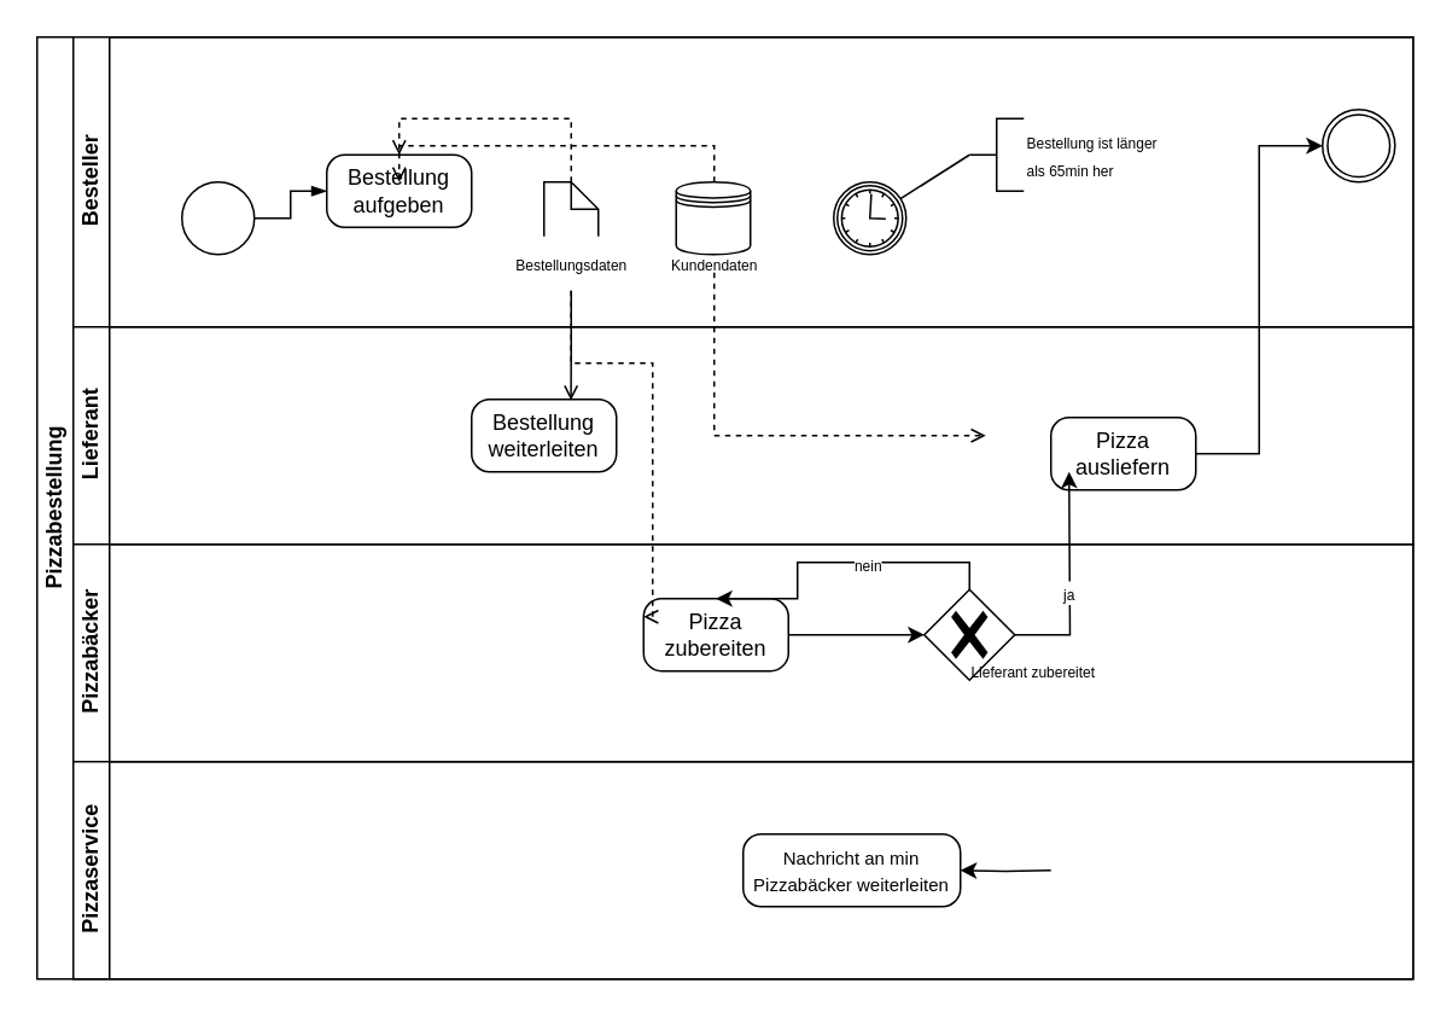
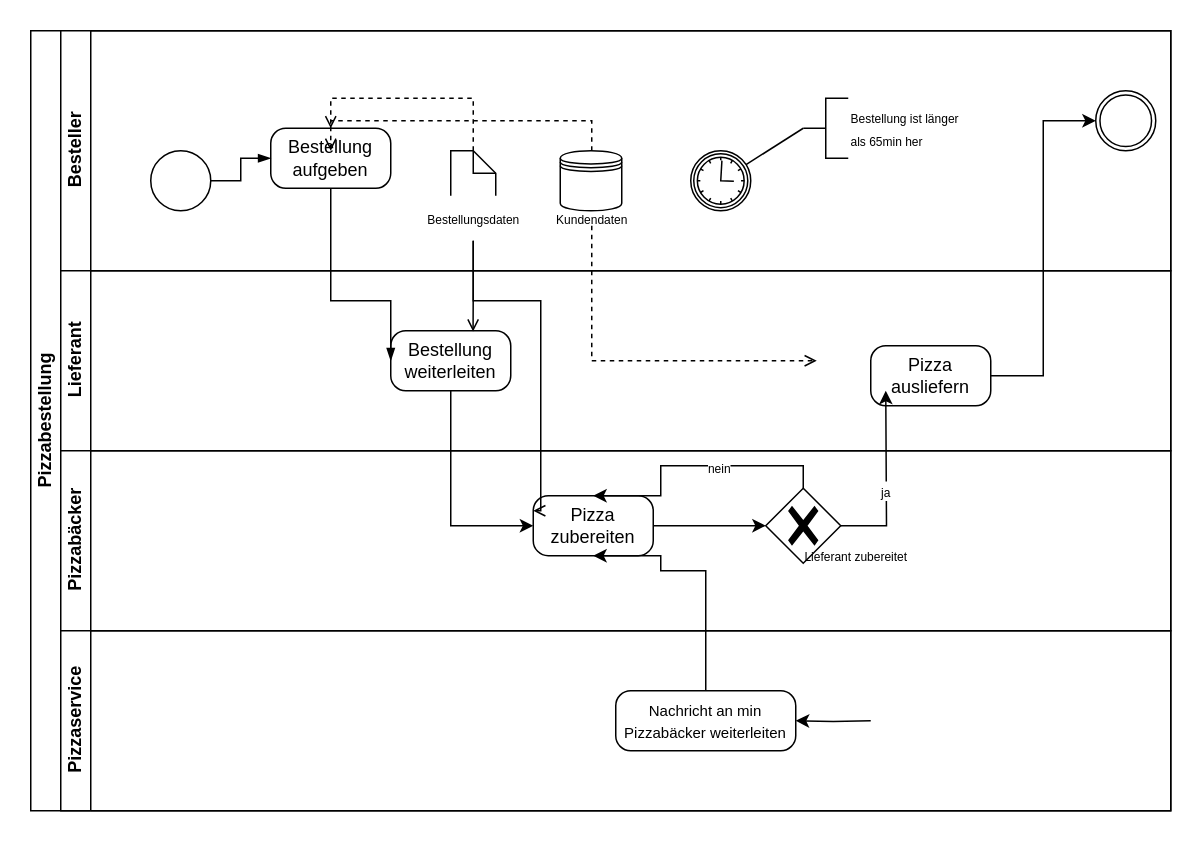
  <mxCell id="0" />
  <mxCell id="1" parent="0" />
  <mxCell id="2" value="Pizzabestellung" style="swimlane;html=1;childLayout=stackLayout;resizeParent=1;resizeParentMax=0;horizontal=0;startSize=20;horizontalStack=0;whiteSpace=wrap;" parent="1" vertex="1"><mxGeometry x="20" y="20" width="760" height="520" as="geometry" /></mxCell>
  <mxCell id="3" value="Besteller" style="swimlane;html=1;startSize=20;horizontal=0;" parent="2" vertex="1"><mxGeometry x="20" width="740" height="160" as="geometry" /></mxCell>
  <mxCell id="4" value="" style="points=[[0.145,0.145,0],[0.5,0,0],[0.855,0.145,0],[1,0.5,0],[0.855,0.855,0],[0.5,1,0],[0.145,0.855,0],[0,0.5,0]];shape=mxgraph.bpmn.event;html=1;verticalLabelPosition=bottom;labelBackgroundColor=#ffffff;verticalAlign=top;align=center;perimeter=ellipsePerimeter;outlineConnect=0;aspect=fixed;outline=standard;symbol=general;" parent="3" vertex="1"><mxGeometry x="60" y="80" width="40" height="40" as="geometry" /></mxCell>
  <mxCell id="5" value="Bestellung aufgeben" style="points=[[0.25,0,0],[0.5,0,0],[0.75,0,0],[1,0.25,0],[1,0.5,0],[1,0.75,0],[0.75,1,0],[0.5,1,0],[0.25,1,0],[0,0.75,0],[0,0.5,0],[0,0.25,0]];shape=mxgraph.bpmn.task;whiteSpace=wrap;rectStyle=rounded;size=10;html=1;container=1;expand=0;collapsible=0;taskMarker=abstract;" parent="3" vertex="1"><mxGeometry x="140" y="65" width="80" height="40" as="geometry" /></mxCell>
  <mxCell id="6" value="" style="shape=mxgraph.bpmn.data;labelPosition=center;verticalLabelPosition=bottom;align=center;verticalAlign=top;size=15;html=1;" parent="3" vertex="1"><mxGeometry x="260" y="80" width="30" height="40" as="geometry" /></mxCell>
  <mxCell id="7" style="edgeStyle=orthogonalEdgeStyle;rounded=0;orthogonalLoop=1;jettySize=auto;html=1;entryX=0.5;entryY=0;entryDx=0;entryDy=0;entryPerimeter=0;exitX=0;exitY=0;exitDx=15;exitDy=0;exitPerimeter=0;dashed=1;endArrow=open;endFill=0;" parent="3" source="6" target="5" edge="1"><mxGeometry relative="1" as="geometry" /></mxCell>
  <mxCell id="8" style="edgeStyle=orthogonalEdgeStyle;rounded=0;orthogonalLoop=1;jettySize=auto;html=1;entryX=0;entryY=0.5;entryDx=0;entryDy=0;entryPerimeter=0;endArrow=blockThin;endFill=1;" parent="3" source="4" target="5" edge="1"><mxGeometry relative="1" as="geometry" /></mxCell>
  <mxCell id="9" value="&lt;font style=&quot;font-size: 8px;&quot;&gt;Bestellungsdaten&lt;/font&gt;" style="text;html=1;align=center;verticalAlign=middle;resizable=0;points=[];autosize=1;strokeColor=none;fillColor=default;" parent="3" vertex="1"><mxGeometry x="235" y="110" width="80" height="30" as="geometry" /></mxCell>
  <mxCell id="10" style="edgeStyle=orthogonalEdgeStyle;rounded=0;orthogonalLoop=1;jettySize=auto;html=1;dashed=1;endArrow=open;endFill=0;" parent="3" edge="1"><mxGeometry relative="1" as="geometry"><mxPoint x="180" y="80" as="targetPoint" /><Array as="points"><mxPoint x="354" y="60" /><mxPoint x="180" y="60" /></Array><mxPoint x="354" y="80" as="sourcePoint" /></mxGeometry></mxCell>
  <mxCell id="11" value="&lt;font style=&quot;font-size: 8px;&quot;&gt;Kundendaten&lt;/font&gt;" style="text;html=1;align=center;verticalAlign=middle;resizable=0;points=[];autosize=1;strokeColor=none;fillColor=none;" parent="3" vertex="1"><mxGeometry x="319" y="110" width="70" height="30" as="geometry" /></mxCell>
  <mxCell id="12" value="" style="points=[[0.145,0.145,0],[0.5,0,0],[0.855,0.145,0],[1,0.5,0],[0.855,0.855,0],[0.5,1,0],[0.145,0.855,0],[0,0.5,0]];shape=mxgraph.bpmn.event;html=1;verticalLabelPosition=bottom;labelBackgroundColor=#ffffff;verticalAlign=top;align=center;perimeter=ellipsePerimeter;outlineConnect=0;aspect=fixed;outline=throwing;symbol=general;" parent="3" vertex="1"><mxGeometry x="690" y="40" width="40" height="40" as="geometry" /></mxCell>
  <mxCell id="13" value="" style="shape=datastore;html=1;labelPosition=center;verticalLabelPosition=bottom;align=center;verticalAlign=top;" vertex="1" parent="3"><mxGeometry x="333" y="80" width="41" height="40" as="geometry" /></mxCell>
  <mxCell id="14" style="edgeStyle=orthogonalEdgeStyle;rounded=0;orthogonalLoop=1;jettySize=auto;html=1;entryX=0;entryY=0.5;entryDx=0;entryDy=0;entryPerimeter=0;endArrow=open;endFill=0;dashed=1;" edge="1" parent="3"><mxGeometry relative="1" as="geometry"><mxPoint x="354" y="130" as="sourcePoint" /><mxPoint x="504" y="220" as="targetPoint" /><Array as="points"><mxPoint x="354" y="220" /></Array></mxGeometry></mxCell>
  <mxCell id="15" value="" style="points=[[0.145,0.145,0],[0.5,0,0],[0.855,0.145,0],[1,0.5,0],[0.855,0.855,0],[0.5,1,0],[0.145,0.855,0],[0,0.5,0]];shape=mxgraph.bpmn.event;html=1;verticalLabelPosition=bottom;labelBackgroundColor=#ffffff;verticalAlign=top;align=center;perimeter=ellipsePerimeter;outlineConnect=0;aspect=fixed;outline=boundInt;symbol=timer;" vertex="1" parent="3"><mxGeometry x="420" y="80" width="40" height="40" as="geometry" /></mxCell>
  <mxCell id="16" value="&lt;font style=&quot;font-size: 8px;&quot;&gt;Bestellung ist länger&lt;br&gt;als 65min her&lt;/font&gt;" style="html=1;shape=mxgraph.flowchart.annotation_2;align=left;labelPosition=right;" vertex="1" parent="3"><mxGeometry x="495" y="45" width="30" height="40" as="geometry" /></mxCell>
  <mxCell id="17" style="rounded=0;orthogonalLoop=1;jettySize=auto;html=1;entryX=0;entryY=0.5;entryDx=0;entryDy=0;entryPerimeter=0;endArrow=none;endFill=0;" edge="1" parent="3" source="15" target="16"><mxGeometry relative="1" as="geometry" /></mxCell>
  <mxCell id="18" value="Lieferant" style="swimlane;html=1;startSize=20;horizontal=0;" parent="2" vertex="1"><mxGeometry x="20" y="160" width="740" height="120" as="geometry" /></mxCell>
  <mxCell id="19" style="edgeStyle=orthogonalEdgeStyle;rounded=0;orthogonalLoop=1;jettySize=auto;html=1;exitX=0.75;exitY=1;exitDx=0;exitDy=0;exitPerimeter=0;" edge="1" parent="18" source="20"><mxGeometry relative="1" as="geometry"><mxPoint x="280" y="80.2" as="targetPoint" /></mxGeometry></mxCell>
  <mxCell id="20" value="Bestellung weiterleiten" style="points=[[0.25,0,0],[0.5,0,0],[0.75,0,0],[1,0.25,0],[1,0.5,0],[1,0.75,0],[0.75,1,0],[0.5,1,0],[0.25,1,0],[0,0.75,0],[0,0.5,0],[0,0.25,0]];shape=mxgraph.bpmn.task;whiteSpace=wrap;rectStyle=rounded;size=10;html=1;container=1;expand=0;collapsible=0;taskMarker=abstract;" parent="18" vertex="1"><mxGeometry x="220" y="40" width="80" height="40" as="geometry" /></mxCell>
  <mxCell id="21" value="Pizza ausliefern" style="points=[[0.25,0,0],[0.5,0,0],[0.75,0,0],[1,0.25,0],[1,0.5,0],[1,0.75,0],[0.75,1,0],[0.5,1,0],[0.25,1,0],[0,0.75,0],[0,0.5,0],[0,0.25,0]];shape=mxgraph.bpmn.task;whiteSpace=wrap;rectStyle=rounded;size=10;html=1;container=1;expand=0;collapsible=0;taskMarker=abstract;" parent="18" vertex="1"><mxGeometry x="540" y="50" width="80" height="40" as="geometry" /></mxCell>
  <mxCell id="22" value="Pizzabäcker" style="swimlane;html=1;startSize=20;horizontal=0;" parent="2" vertex="1"><mxGeometry x="20" y="280" width="740" height="120" as="geometry" /></mxCell>
  <mxCell id="23" style="edgeStyle=orthogonalEdgeStyle;rounded=0;orthogonalLoop=1;jettySize=auto;html=1;" parent="22" source="24" target="27" edge="1"><mxGeometry relative="1" as="geometry" /></mxCell>
  <mxCell id="24" value="Pizza zubereiten" style="points=[[0.25,0,0],[0.5,0,0],[0.75,0,0],[1,0.25,0],[1,0.5,0],[1,0.75,0],[0.75,1,0],[0.5,1,0],[0.25,1,0],[0,0.75,0],[0,0.5,0],[0,0.25,0]];shape=mxgraph.bpmn.task;whiteSpace=wrap;rectStyle=rounded;size=10;html=1;container=1;expand=0;collapsible=0;taskMarker=abstract;" parent="22" vertex="1"><mxGeometry x="315" y="29.98" width="80" height="40" as="geometry" /></mxCell>
  <mxCell id="25" style="edgeStyle=orthogonalEdgeStyle;rounded=0;orthogonalLoop=1;jettySize=auto;html=1;" parent="22" source="27" edge="1"><mxGeometry relative="1" as="geometry"><mxPoint x="550" y="-40" as="targetPoint" /></mxGeometry></mxCell>
  <mxCell id="26" value="&lt;font style=&quot;font-size: 8px;&quot;&gt;ja&lt;/font&gt;" style="edgeLabel;html=1;align=center;verticalAlign=middle;resizable=0;points=[];" parent="25" vertex="1" connectable="0"><mxGeometry x="-0.096" y="1" relative="1" as="geometry"><mxPoint as="offset" /></mxGeometry></mxCell>
  <mxCell id="27" value="" style="points=[[0.25,0.25,0],[0.5,0,0],[0.75,0.25,0],[1,0.5,0],[0.75,0.75,0],[0.5,1,0],[0.25,0.75,0],[0,0.5,0]];shape=mxgraph.bpmn.gateway2;html=1;verticalLabelPosition=bottom;labelBackgroundColor=#ffffff;verticalAlign=top;align=center;perimeter=rhombusPerimeter;outlineConnect=0;outline=none;symbol=none;gwType=exclusive;" parent="22" vertex="1"><mxGeometry x="470" y="24.98" width="50" height="50" as="geometry" /></mxCell>
  <mxCell id="28" value="&lt;font style=&quot;font-size: 8px;&quot;&gt;Lieferant zubereitet&lt;/font&gt;" style="text;html=1;align=center;verticalAlign=middle;resizable=0;points=[];autosize=1;strokeColor=none;fillColor=none;" parent="22" vertex="1"><mxGeometry x="490" y="54.98" width="80" height="30" as="geometry" /></mxCell>
  <mxCell id="29" style="edgeStyle=orthogonalEdgeStyle;rounded=0;orthogonalLoop=1;jettySize=auto;html=1;entryX=0.5;entryY=0;entryDx=0;entryDy=0;entryPerimeter=0;" parent="22" source="27" target="24" edge="1"><mxGeometry relative="1" as="geometry"><Array as="points"><mxPoint x="495" y="9.98" /><mxPoint x="400" y="9.98" /></Array></mxGeometry></mxCell>
  <mxCell id="30" value="&lt;font style=&quot;font-size: 8px;&quot;&gt;nein&lt;/font&gt;" style="edgeLabel;html=1;align=center;verticalAlign=middle;resizable=0;points=[];" parent="29" vertex="1" connectable="0"><mxGeometry x="-0.188" relative="1" as="geometry"><mxPoint as="offset" /></mxGeometry></mxCell>
  <mxCell id="31" value="Pizzaservice" style="swimlane;html=1;startSize=20;horizontal=0;" parent="2" vertex="1"><mxGeometry x="20" y="400" width="740" height="120" as="geometry"><mxRectangle x="20" y="360" width="460" height="120" as="alternateBounds" /></mxGeometry></mxCell>
  <mxCell id="32" value="&lt;font style=&quot;font-size: 10px;&quot;&gt;Nachricht an min Pizzabäcker weiterleiten&lt;/font&gt;" style="points=[[0.25,0,0],[0.5,0,0],[0.75,0,0],[1,0.25,0],[1,0.5,0],[1,0.75,0],[0.75,1,0],[0.5,1,0],[0.25,1,0],[0,0.75,0],[0,0.5,0],[0,0.25,0]];shape=mxgraph.bpmn.task;whiteSpace=wrap;rectStyle=rounded;size=10;html=1;container=1;expand=0;collapsible=0;taskMarker=abstract;" parent="31" vertex="1"><mxGeometry x="370" y="40" width="120" height="40" as="geometry" /></mxCell>
  <mxCell id="33" style="edgeStyle=orthogonalEdgeStyle;rounded=0;orthogonalLoop=1;jettySize=auto;html=1;exitX=0;exitY=0.5;exitDx=0;exitDy=0;entryX=1;entryY=0.5;entryDx=0;entryDy=0;entryPerimeter=0;" parent="31" target="32" edge="1"><mxGeometry relative="1" as="geometry"><mxPoint x="540" y="60" as="sourcePoint" /></mxGeometry></mxCell>
+ <mxCell id="34" style="edgeStyle=orthogonalEdgeStyle;rounded=0;orthogonalLoop=1;jettySize=auto;html=1;entryX=0;entryY=0.5;entryDx=0;entryDy=0;entryPerimeter=0;endArrow=blockThin;endFill=1;" parent="2" source="5" target="20" edge="1"><mxGeometry relative="1" as="geometry"><Array as="points"><mxPoint x="200" y="180" /></Array></mxGeometry></mxCell>
  <mxCell id="35" style="edgeStyle=orthogonalEdgeStyle;rounded=0;orthogonalLoop=1;jettySize=auto;html=1;entryX=0;entryY=0.5;entryDx=0;entryDy=0;entryPerimeter=0;" parent="2" source="21" target="12" edge="1"><mxGeometry relative="1" as="geometry" /></mxCell>
+ <mxCell id="36" style="edgeStyle=orthogonalEdgeStyle;rounded=0;orthogonalLoop=1;jettySize=auto;html=1;exitX=0.5;exitY=1;exitDx=0;exitDy=0;exitPerimeter=0;entryX=0;entryY=0.5;entryDx=0;entryDy=0;entryPerimeter=0;" parent="2" source="20" target="24" edge="1"><mxGeometry relative="1" as="geometry" /></mxCell>
+ <mxCell id="37" style="edgeStyle=orthogonalEdgeStyle;rounded=0;orthogonalLoop=1;jettySize=auto;html=1;entryX=0.5;entryY=1;entryDx=0;entryDy=0;entryPerimeter=0;" parent="2" source="32" target="24" edge="1"><mxGeometry relative="1" as="geometry"><Array as="points"><mxPoint x="450" y="360" /><mxPoint x="420" y="360" /></Array></mxGeometry></mxCell>
  <mxCell id="38" style="edgeStyle=orthogonalEdgeStyle;rounded=0;orthogonalLoop=1;jettySize=auto;html=1;entryX=0.686;entryY=0.013;entryDx=0;entryDy=0;entryPerimeter=0;endArrow=open;endFill=0;dashed=0;" edge="1" parent="2" source="9" target="20"><mxGeometry relative="1" as="geometry" /></mxCell>
- <mxCell id="39" style="edgeStyle=orthogonalEdgeStyle;rounded=0;orthogonalLoop=1;jettySize=auto;html=1;entryX=0;entryY=0.25;entryDx=0;entryDy=0;entryPerimeter=0;dashed=1;endArrow=open;endFill=0;" edge="1" parent="2" source="9" target="24"><mxGeometry relative="1" as="geometry"><Array as="points"><mxPoint x="295" y="180" /><mxPoint x="340" y="180" /><mxPoint x="340" y="320" /></Array></mxGeometry></mxCell>
+ <mxCell id="39" style="edgeStyle=orthogonalEdgeStyle;rounded=0;orthogonalLoop=1;jettySize=auto;html=1;entryX=0;entryY=0.25;entryDx=0;entryDy=0;entryPerimeter=0;dashed=0;endArrow=open;endFill=0;" edge="1" parent="2" source="9" target="24"><mxGeometry relative="1" as="geometry"><Array as="points"><mxPoint x="295" y="180" /><mxPoint x="340" y="180" /><mxPoint x="340" y="320" /></Array></mxGeometry></mxCell>
